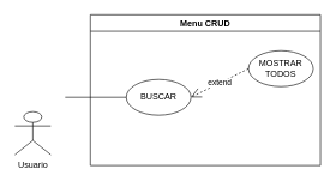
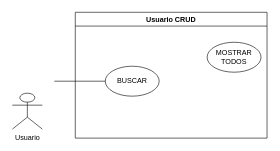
  <mxCell id="0" />
  <mxCell id="1" parent="0" />
  <mxCell id="2" value="Usuario" style="shape=umlActor;verticalLabelPosition=bottom;verticalAlign=top;html=1;" parent="1" vertex="1"><mxGeometry x="20" y="155" width="50" height="60" as="geometry" /></mxCell>
- <mxCell id="3" value="Menu CRUD" style="swimlane;whiteSpace=wrap;html=1;" parent="1" vertex="1"><mxGeometry x="125" y="20" width="320" height="210" as="geometry"><mxRectangle x="190" y="50" width="110" height="30" as="alternateBounds" /></mxGeometry></mxCell>
+ <mxCell id="3" value="Usuario CRUD" style="swimlane;whiteSpace=wrap;html=1;" parent="1" vertex="1"><mxGeometry x="125" y="20" width="320" height="210" as="geometry"><mxRectangle x="190" y="50" width="110" height="30" as="alternateBounds" /></mxGeometry></mxCell>
  <mxCell id="4" value="BUSCAR" style="ellipse;whiteSpace=wrap;html=1;" vertex="1" parent="3"><mxGeometry x="50" y="90" width="90" height="50" as="geometry" /></mxCell>
  <mxCell id="5" value="" style="line;strokeWidth=1;fillColor=none;align=left;verticalAlign=middle;spacingTop=-1;spacingLeft=3;spacingRight=3;rotatable=0;labelPosition=right;points=[];portConstraint=eastwest;strokeColor=inherit;" vertex="1" parent="3"><mxGeometry x="-35" y="111" width="85" height="8" as="geometry" /></mxCell>
  <mxCell id="6" value="MOSTRAR TODOS" style="ellipse;whiteSpace=wrap;html=1;" vertex="1" parent="3"><mxGeometry x="220" y="50" width="90" height="50" as="geometry" /></mxCell>
- <mxCell id="7" value="extend" style="endArrow=open;endSize=12;dashed=1;html=1;rounded=0;exitX=0;exitY=0.5;exitDx=0;exitDy=0;entryX=1;entryY=0.5;entryDx=0;entryDy=0;" edge="1" parent="3" source="6" target="4"><mxGeometry width="160" relative="1" as="geometry"><mxPoint x="20" y="140" as="sourcePoint" /><mxPoint x="180" y="140" as="targetPoint" /></mxGeometry></mxCell>
